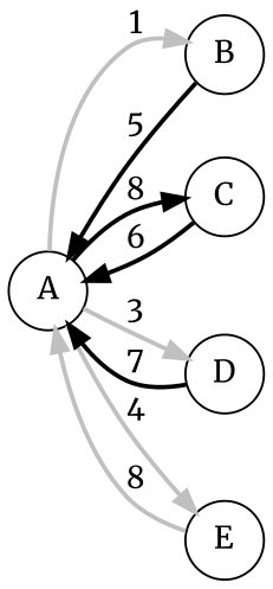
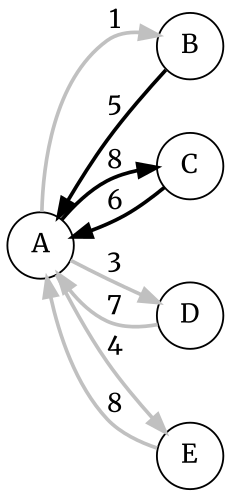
  digraph {
    fontname=Merriweather
    rankdir=LR
    node [fontname=Merriweather shape=circle]
    edge [color=grey fontname=Merriweather style=bold]
    A
    B
    C
    D
    E
    A -> B [label=1]
    A -> C [color=black label=8]
    A -> D [label=3]
    A -> E [label=4]
    B -> A [color=black label=5]
    C -> A [color=black label=6]
-   D -> A [color=black label=7]
+   D -> A [label=7]
    E -> A [label=8]
  }
